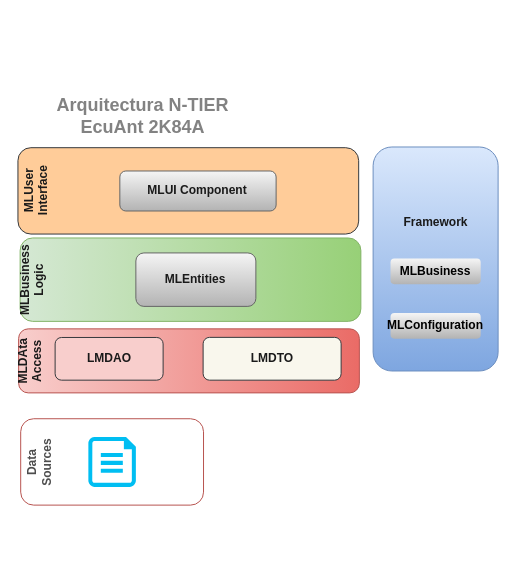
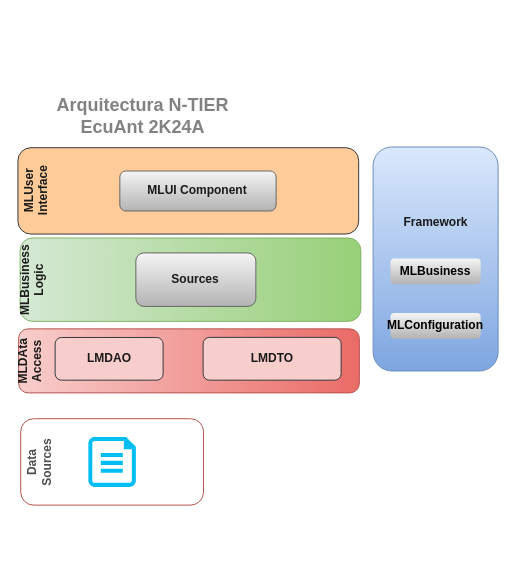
  <mxCell id="0" />
  <mxCell id="1" parent="0" />
  <mxCell id="2" value="&lt;font color=&quot;#1a1a1a&quot;&gt;&lt;b&gt;MLDAta&lt;br&gt;Access&lt;br&gt;&lt;br&gt;&lt;br&gt;&lt;br&gt;&lt;br&gt;&lt;br&gt;&lt;br&gt;&lt;br&gt;&lt;br&gt;&lt;br&gt;&lt;br&gt;&lt;br&gt;&lt;br&gt;&lt;br&gt;&lt;br&gt;&lt;br&gt;&lt;br&gt;&lt;br&gt;&lt;br&gt;&lt;br&gt;&lt;br&gt;&lt;br&gt;&lt;/b&gt;&lt;br&gt;&lt;/font&gt;" style="rounded=1;whiteSpace=wrap;html=1;fillColor=#f8cecc;strokeColor=#b85450;rotation=-90;gradientColor=#ea6b66;" vertex="1" parent="1"><mxGeometry x="156.47" y="190" width="64.03" height="340.74" as="geometry" /></mxCell>
  <mxCell id="3" value="&lt;font color=&quot;#1a1a1a&quot;&gt;&lt;b&gt;LMDAO&lt;/b&gt;&lt;br&gt;&lt;/font&gt;" style="rounded=1;whiteSpace=wrap;html=1;fillColor=#f8cecc;strokeColor=#36393d;" vertex="1" parent="1"><mxGeometry x="54.61" y="336.98" width="108" height="42.68" as="geometry" /></mxCell>
- <mxCell id="4" value="&lt;font color=&quot;#828282&quot; style=&quot;font-size: 18px;&quot;&gt;&lt;b style=&quot;&quot;&gt;Arquitectura N-TIER&lt;br&gt;EcuAnt 2K84A&lt;br&gt;&lt;/b&gt;&lt;/font&gt;" style="text;html=1;strokeColor=none;fillColor=none;align=center;verticalAlign=middle;whiteSpace=wrap;rounded=0;labelBackgroundColor=none;fontColor=#333333;" vertex="1" parent="1"><mxGeometry x="20" y="101.49" width="245" height="30" as="geometry" /></mxCell>
+ <mxCell id="4" value="&lt;font color=&quot;#828282&quot; style=&quot;font-size: 18px;&quot;&gt;&lt;b style=&quot;&quot;&gt;Arquitectura N-TIER&lt;br&gt;EcuAnt 2K24A&lt;br&gt;&lt;/b&gt;&lt;/font&gt;" style="text;html=1;strokeColor=none;fillColor=none;align=center;verticalAlign=middle;whiteSpace=wrap;rounded=0;labelBackgroundColor=none;fontColor=#333333;" vertex="1" parent="1"><mxGeometry x="20" y="101.49" width="245" height="30" as="geometry" /></mxCell>
  <mxCell id="5" value="" style="edgeStyle=none;html=1;" edge="1" parent="1" source="6" target="15"><mxGeometry relative="1" as="geometry" /></mxCell>
  <mxCell id="6" value="&lt;font color=&quot;#1a1a1a&quot;&gt;&lt;b&gt;Framework&lt;/b&gt;&lt;br&gt;&lt;br&gt;&lt;br&gt;&lt;br&gt;&lt;br&gt;&lt;br&gt;&lt;/font&gt;" style="rounded=1;whiteSpace=wrap;html=1;fillColor=#dae8fc;strokeColor=#6c8ebf;gradientColor=#7ea6e0;" vertex="1" parent="1"><mxGeometry x="372.62" y="146.49" width="125" height="224" as="geometry" /></mxCell>
  <mxCell id="7" value="&lt;span style=&quot;&quot;&gt;&lt;font color=&quot;#000000&quot;&gt;&lt;b&gt;MLBusiness&lt;/b&gt;&lt;/font&gt;&lt;/span&gt;" style="rounded=1;whiteSpace=wrap;html=1;fillColor=#f5f5f5;strokeColor=none;gradientColor=#b3b3b3;" vertex="1" parent="1"><mxGeometry x="390.02" y="258.08" width="90.19" height="25.56" as="geometry" /></mxCell>
  <mxCell id="8" value="&lt;font color=&quot;#1a1a1a&quot;&gt;&lt;b&gt;MLBusiness&lt;br&gt;Logic&lt;br&gt;&lt;br&gt;&lt;br&gt;&lt;br&gt;&lt;br&gt;&lt;br&gt;&lt;br&gt;&lt;br&gt;&lt;br&gt;&lt;br&gt;&lt;br&gt;&lt;br&gt;&lt;br&gt;&lt;br&gt;&lt;br&gt;&lt;br&gt;&lt;br&gt;&lt;br&gt;&lt;br&gt;&lt;br&gt;&lt;br&gt;&lt;br&gt;&lt;/b&gt;&lt;br&gt;&lt;/font&gt;" style="rounded=1;whiteSpace=wrap;html=1;fillColor=#d5e8d4;strokeColor=#82b366;rotation=-90;gradientColor=#97d077;" vertex="1" parent="1"><mxGeometry x="148.31" y="108.8" width="83.39" height="340.74" as="geometry" /></mxCell>
  <mxCell id="9" value="&lt;b style=&quot;&quot;&gt;&lt;font color=&quot;#4d4d4d&quot;&gt;Data&lt;br&gt;Sources&lt;br&gt;&lt;br&gt;&lt;br&gt;&lt;br&gt;&lt;br&gt;&lt;br&gt;&lt;br&gt;&lt;br&gt;&lt;br&gt;&lt;br&gt;&lt;/font&gt;&lt;br&gt;&lt;/b&gt;" style="rounded=1;whiteSpace=wrap;html=1;fillColor=none;strokeColor=#b85450;rotation=-90;gradientColor=#ea6b66;" vertex="1" parent="1"><mxGeometry x="68.43" y="370" width="86.37" height="182.83" as="geometry" /></mxCell>
  <mxCell id="10" value="&lt;font color=&quot;#1a1a1a&quot;&gt;&lt;b&gt;MLUser&lt;br&gt;Interface&lt;br&gt;&lt;br&gt;&lt;br&gt;&lt;br&gt;&lt;br&gt;&lt;br&gt;&lt;br&gt;&lt;br&gt;&lt;br&gt;&lt;br&gt;&lt;br&gt;&lt;br&gt;&lt;br&gt;&lt;br&gt;&lt;br&gt;&lt;br&gt;&lt;br&gt;&lt;br&gt;&lt;br&gt;&lt;br&gt;&lt;br&gt;&lt;/b&gt;&lt;br&gt;&lt;/font&gt;" style="rounded=1;whiteSpace=wrap;html=1;fillColor=#ffcc99;strokeColor=#36393d;rotation=-90;" vertex="1" parent="1"><mxGeometry x="144.62" y="20" width="86.37" height="340.74" as="geometry" /></mxCell>
  <mxCell id="11" value="&lt;span style=&quot;color: rgb(26, 26, 26);&quot;&gt;&lt;b&gt;MLUI Component&lt;/b&gt;&lt;/span&gt;" style="rounded=1;whiteSpace=wrap;html=1;fillColor=#f5f5f5;strokeColor=#666666;gradientColor=#b3b3b3;" vertex="1" parent="1"><mxGeometry x="119.33" y="170.49" width="156.29" height="40" as="geometry" /></mxCell>
- <mxCell id="12" value="&lt;font color=&quot;#1a1a1a&quot;&gt;&lt;b&gt;LMDTO&lt;/b&gt;&lt;br&gt;&lt;/font&gt;" style="rounded=1;whiteSpace=wrap;html=1;fillColor=#f9f7ed;strokeColor=#36393d;" vertex="1" parent="1"><mxGeometry x="202.61" y="336.87" width="138" height="42.79" as="geometry" /></mxCell>
+ <mxCell id="12" value="&lt;font color=&quot;#1a1a1a&quot;&gt;&lt;b&gt;LMDTO&lt;/b&gt;&lt;br&gt;&lt;/font&gt;" style="rounded=1;whiteSpace=wrap;html=1;fillColor=#f8cecc;strokeColor=#36393d;" vertex="1" parent="1"><mxGeometry x="202.61" y="336.87" width="138" height="42.79" as="geometry" /></mxCell>
  <mxCell id="13" value="" style="verticalLabelPosition=bottom;html=1;verticalAlign=top;align=center;strokeColor=none;fillColor=#00BEF2;shape=mxgraph.azure.file;pointerEvents=1;" vertex="1" parent="1"><mxGeometry x="87.87" y="436.41" width="47.5" height="50" as="geometry" /></mxCell>
- <mxCell id="14" value="&lt;span style=&quot;color: rgb(26, 26, 26);&quot;&gt;&lt;b&gt;MLEntities&lt;/b&gt;&lt;/span&gt;" style="rounded=1;whiteSpace=wrap;html=1;fillColor=#f5f5f5;strokeColor=#666666;gradientColor=#b3b3b3;" vertex="1" parent="1"><mxGeometry x="135.37" y="252.45" width="120" height="53.44" as="geometry" /></mxCell>
+ <mxCell id="14" value="&lt;span style=&quot;color: rgb(26, 26, 26);&quot;&gt;&lt;b&gt;Sources&lt;/b&gt;&lt;/span&gt;" style="rounded=1;whiteSpace=wrap;html=1;fillColor=#f5f5f5;strokeColor=#666666;gradientColor=#b3b3b3;" vertex="1" parent="1"><mxGeometry x="135.37" y="252.45" width="120" height="53.44" as="geometry" /></mxCell>
  <mxCell id="15" value="&lt;font color=&quot;#000000&quot;&gt;&lt;b&gt;MLConfiguration&lt;/b&gt;&lt;/font&gt;" style="rounded=1;whiteSpace=wrap;html=1;fillColor=#f5f5f5;strokeColor=none;gradientColor=#b3b3b3;" vertex="1" parent="1"><mxGeometry x="390.02" y="312.58" width="90.19" height="25.56" as="geometry" /></mxCell>
